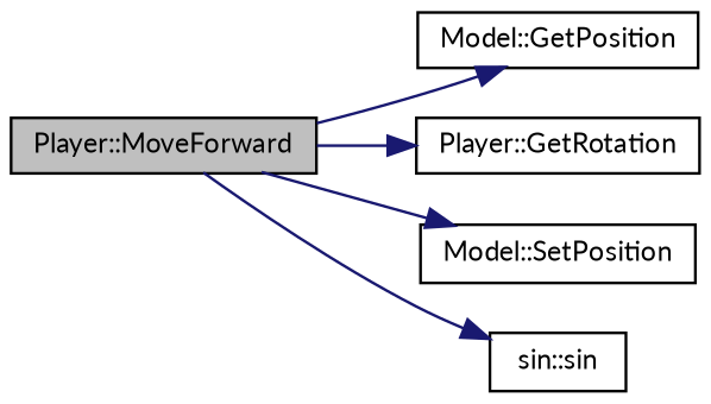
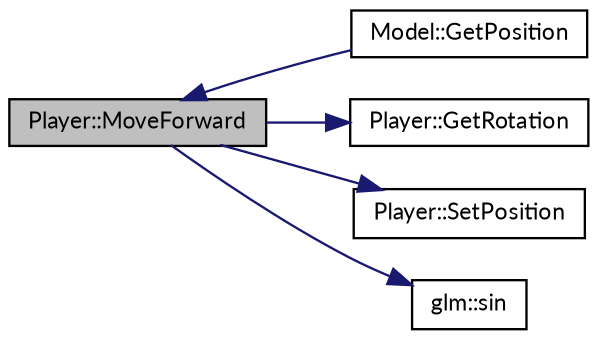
  digraph {
    fontname=Lato
    rankdir=LR
    node [color=black fontname=Lato fontsize=10 shape=record]
    edge [color=midnightblue fontname=Lato fontsize=10 labelfontname=FreeSans labelfontsize=10 style=solid]
    n1 [fillcolor=grey75 fontcolor=black height=0.2 label="Player::MoveForward" style=filled width=0.4]
    n2 [height=0.2 label="Model::GetPosition" width=0.4]
    n3 [height=0.2 label="Player::GetRotation" width=0.4]
-   n4 [height=0.2 label="Model::SetPosition" width=0.4]
-   n5 [height=0.2 label="sin::sin" width=0.4]
-   n1 -> n2
+   n4 [height=0.2 label="Player::SetPosition" width=0.4]
+   n5 [height=0.2 label="glm::sin" width=0.4]
+   n2 -> n1
    n1 -> n3
    n1 -> n4
    n1 -> n5
  }
